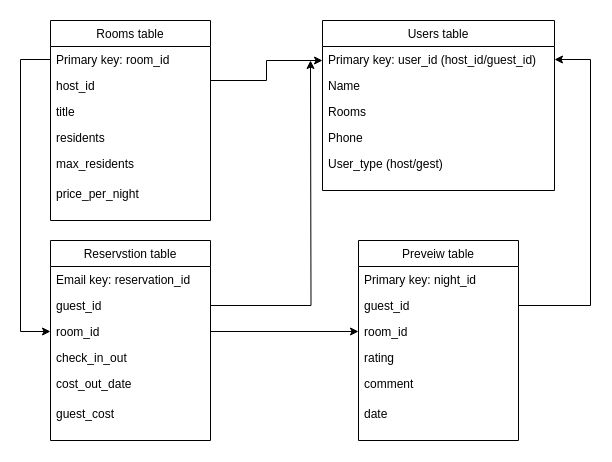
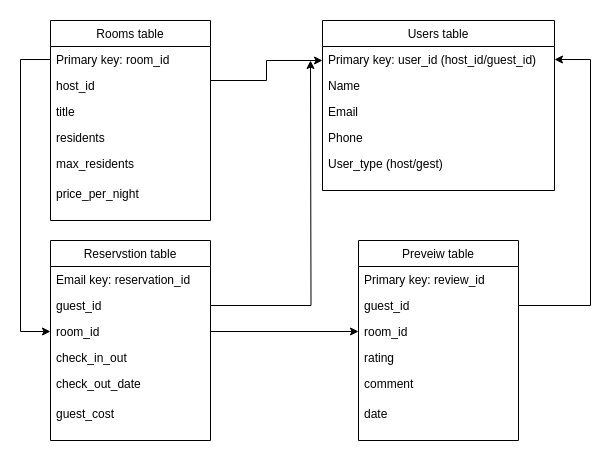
  <mxCell id="0" />
  <mxCell id="1" parent="0" />
  <mxCell id="2" value="Users table" style="swimlane;fontStyle=0;align=center;verticalAlign=top;childLayout=stackLayout;horizontal=1;startSize=26;horizontalStack=0;resizeParent=1;resizeLast=0;collapsible=1;marginBottom=0;rounded=0;shadow=0;strokeWidth=1;" parent="1" vertex="1"><mxGeometry x="322" y="20" width="232" height="170" as="geometry"><mxRectangle x="508" y="120" width="160" height="26" as="alternateBounds" /></mxGeometry></mxCell>
  <mxCell id="3" value="Primary key: user_id (host_id/guest_id)" style="text;align=left;verticalAlign=top;spacingLeft=4;spacingRight=4;overflow=hidden;rotatable=0;points=[[0,0.5],[1,0.5]];portConstraint=eastwest;" parent="2" vertex="1"><mxGeometry y="26" width="232" height="26" as="geometry" /></mxCell>
  <mxCell id="4" value="Name" style="text;align=left;verticalAlign=top;spacingLeft=4;spacingRight=4;overflow=hidden;rotatable=0;points=[[0,0.5],[1,0.5]];portConstraint=eastwest;rounded=0;shadow=0;html=0;" parent="2" vertex="1"><mxGeometry y="52" width="232" height="26" as="geometry" /></mxCell>
- <mxCell id="5" value="Rooms" style="text;align=left;verticalAlign=top;spacingLeft=4;spacingRight=4;overflow=hidden;rotatable=0;points=[[0,0.5],[1,0.5]];portConstraint=eastwest;rounded=0;shadow=0;html=0;" parent="2" vertex="1"><mxGeometry y="78" width="232" height="26" as="geometry" /></mxCell>
+ <mxCell id="5" value="Email" style="text;align=left;verticalAlign=top;spacingLeft=4;spacingRight=4;overflow=hidden;rotatable=0;points=[[0,0.5],[1,0.5]];portConstraint=eastwest;rounded=0;shadow=0;html=0;" parent="2" vertex="1"><mxGeometry y="78" width="232" height="26" as="geometry" /></mxCell>
  <mxCell id="6" value="Phone" style="text;align=left;verticalAlign=top;spacingLeft=4;spacingRight=4;overflow=hidden;rotatable=0;points=[[0,0.5],[1,0.5]];portConstraint=eastwest;rounded=0;shadow=0;html=0;" parent="2" vertex="1"><mxGeometry y="104" width="232" height="26" as="geometry" /></mxCell>
  <mxCell id="7" value="User_type (host/gest)" style="text;align=left;verticalAlign=top;spacingLeft=4;spacingRight=4;overflow=hidden;rotatable=0;points=[[0,0.5],[1,0.5]];portConstraint=eastwest;rounded=0;shadow=0;html=0;" parent="2" vertex="1"><mxGeometry y="130" width="232" height="26" as="geometry" /></mxCell>
  <mxCell id="8" value="Rooms table" style="swimlane;fontStyle=0;align=center;verticalAlign=top;childLayout=stackLayout;horizontal=1;startSize=26;horizontalStack=0;resizeParent=1;resizeLast=0;collapsible=1;marginBottom=0;rounded=0;shadow=0;strokeWidth=1;" vertex="1" parent="1"><mxGeometry x="50" y="20" width="160" height="200" as="geometry"><mxRectangle x="508" y="120" width="160" height="26" as="alternateBounds" /></mxGeometry></mxCell>
  <mxCell id="9" value="Primary key: room_id" style="text;align=left;verticalAlign=top;spacingLeft=4;spacingRight=4;overflow=hidden;rotatable=0;points=[[0,0.5],[1,0.5]];portConstraint=eastwest;" vertex="1" parent="8"><mxGeometry y="26" width="160" height="26" as="geometry" /></mxCell>
  <mxCell id="10" value="host_id" style="text;align=left;verticalAlign=top;spacingLeft=4;spacingRight=4;overflow=hidden;rotatable=0;points=[[0,0.5],[1,0.5]];portConstraint=eastwest;rounded=0;shadow=0;html=0;" vertex="1" parent="8"><mxGeometry y="52" width="160" height="26" as="geometry" /></mxCell>
  <mxCell id="11" value="title" style="text;align=left;verticalAlign=top;spacingLeft=4;spacingRight=4;overflow=hidden;rotatable=0;points=[[0,0.5],[1,0.5]];portConstraint=eastwest;rounded=0;shadow=0;html=0;" vertex="1" parent="8"><mxGeometry y="78" width="160" height="26" as="geometry" /></mxCell>
  <mxCell id="12" value="residents" style="text;align=left;verticalAlign=top;spacingLeft=4;spacingRight=4;overflow=hidden;rotatable=0;points=[[0,0.5],[1,0.5]];portConstraint=eastwest;rounded=0;shadow=0;html=0;" vertex="1" parent="8"><mxGeometry y="104" width="160" height="26" as="geometry" /></mxCell>
  <mxCell id="13" value="max_residents" style="text;align=left;verticalAlign=top;spacingLeft=4;spacingRight=4;overflow=hidden;rotatable=0;points=[[0,0.5],[1,0.5]];portConstraint=eastwest;rounded=0;shadow=0;html=0;" vertex="1" parent="8"><mxGeometry y="130" width="160" height="30" as="geometry" /></mxCell>
  <mxCell id="14" value="price_per_night" style="text;align=left;verticalAlign=top;spacingLeft=4;spacingRight=4;overflow=hidden;rotatable=0;points=[[0,0.5],[1,0.5]];portConstraint=eastwest;rounded=0;shadow=0;html=0;" vertex="1" parent="8"><mxGeometry y="160" width="160" height="26" as="geometry" /></mxCell>
  <mxCell id="15" value="Reservstion table" style="swimlane;fontStyle=0;align=center;verticalAlign=top;childLayout=stackLayout;horizontal=1;startSize=26;horizontalStack=0;resizeParent=1;resizeLast=0;collapsible=1;marginBottom=0;rounded=0;shadow=0;strokeWidth=1;" vertex="1" parent="1"><mxGeometry x="50" y="240" width="160" height="200" as="geometry"><mxRectangle x="508" y="120" width="160" height="26" as="alternateBounds" /></mxGeometry></mxCell>
  <mxCell id="16" value="Email key: reservation_id" style="text;align=left;verticalAlign=top;spacingLeft=4;spacingRight=4;overflow=hidden;rotatable=0;points=[[0,0.5],[1,0.5]];portConstraint=eastwest;" vertex="1" parent="15"><mxGeometry y="26" width="160" height="26" as="geometry" /></mxCell>
  <mxCell id="17" style="edgeStyle=orthogonalEdgeStyle;rounded=0;orthogonalLoop=1;jettySize=auto;html=1;exitX=1;exitY=0.5;exitDx=0;exitDy=0;" edge="1" parent="15" source="18"><mxGeometry relative="1" as="geometry"><mxPoint x="260" y="-180" as="targetPoint" /></mxGeometry></mxCell>
  <mxCell id="18" value="guest_id" style="text;align=left;verticalAlign=top;spacingLeft=4;spacingRight=4;overflow=hidden;rotatable=0;points=[[0,0.5],[1,0.5]];portConstraint=eastwest;rounded=0;shadow=0;html=0;" vertex="1" parent="15"><mxGeometry y="52" width="160" height="26" as="geometry" /></mxCell>
  <mxCell id="19" value="room_id" style="text;align=left;verticalAlign=top;spacingLeft=4;spacingRight=4;overflow=hidden;rotatable=0;points=[[0,0.5],[1,0.5]];portConstraint=eastwest;rounded=0;shadow=0;html=0;" vertex="1" parent="15"><mxGeometry y="78" width="160" height="26" as="geometry" /></mxCell>
  <mxCell id="20" value="check_in_out" style="text;align=left;verticalAlign=top;spacingLeft=4;spacingRight=4;overflow=hidden;rotatable=0;points=[[0,0.5],[1,0.5]];portConstraint=eastwest;rounded=0;shadow=0;html=0;" vertex="1" parent="15"><mxGeometry y="104" width="160" height="26" as="geometry" /></mxCell>
- <mxCell id="21" value="cost_out_date" style="text;align=left;verticalAlign=top;spacingLeft=4;spacingRight=4;overflow=hidden;rotatable=0;points=[[0,0.5],[1,0.5]];portConstraint=eastwest;rounded=0;shadow=0;html=0;" vertex="1" parent="15"><mxGeometry y="130" width="160" height="30" as="geometry" /></mxCell>
+ <mxCell id="21" value="check_out_date" style="text;align=left;verticalAlign=top;spacingLeft=4;spacingRight=4;overflow=hidden;rotatable=0;points=[[0,0.5],[1,0.5]];portConstraint=eastwest;rounded=0;shadow=0;html=0;" vertex="1" parent="15"><mxGeometry y="130" width="160" height="30" as="geometry" /></mxCell>
  <mxCell id="22" value="guest_cost" style="text;align=left;verticalAlign=top;spacingLeft=4;spacingRight=4;overflow=hidden;rotatable=0;points=[[0,0.5],[1,0.5]];portConstraint=eastwest;rounded=0;shadow=0;html=0;" vertex="1" parent="15"><mxGeometry y="160" width="160" height="26" as="geometry" /></mxCell>
  <mxCell id="23" style="edgeStyle=orthogonalEdgeStyle;rounded=0;orthogonalLoop=1;jettySize=auto;html=1;exitX=1;exitY=0.5;exitDx=0;exitDy=0;" edge="1" parent="15"><mxGeometry relative="1" as="geometry"><mxPoint x="160" y="-145" as="sourcePoint" /><mxPoint x="272" y="-180" as="targetPoint" /><Array as="points"><mxPoint x="160" y="-160" /><mxPoint x="216" y="-160" /><mxPoint x="216" y="-180" /></Array></mxGeometry></mxCell>
  <mxCell id="24" value="Preveiw table" style="swimlane;fontStyle=0;align=center;verticalAlign=top;childLayout=stackLayout;horizontal=1;startSize=26;horizontalStack=0;resizeParent=1;resizeLast=0;collapsible=1;marginBottom=0;rounded=0;shadow=0;strokeWidth=1;" vertex="1" parent="1"><mxGeometry x="358" y="240" width="160" height="200" as="geometry"><mxRectangle x="508" y="120" width="160" height="26" as="alternateBounds" /></mxGeometry></mxCell>
- <mxCell id="25" value="Primary key: night_id" style="text;align=left;verticalAlign=top;spacingLeft=4;spacingRight=4;overflow=hidden;rotatable=0;points=[[0,0.5],[1,0.5]];portConstraint=eastwest;" vertex="1" parent="24"><mxGeometry y="26" width="160" height="26" as="geometry" /></mxCell>
+ <mxCell id="25" value="Primary key: review_id" style="text;align=left;verticalAlign=top;spacingLeft=4;spacingRight=4;overflow=hidden;rotatable=0;points=[[0,0.5],[1,0.5]];portConstraint=eastwest;" vertex="1" parent="24"><mxGeometry y="26" width="160" height="26" as="geometry" /></mxCell>
  <mxCell id="26" value="guest_id" style="text;align=left;verticalAlign=top;spacingLeft=4;spacingRight=4;overflow=hidden;rotatable=0;points=[[0,0.5],[1,0.5]];portConstraint=eastwest;rounded=0;shadow=0;html=0;" vertex="1" parent="24"><mxGeometry y="52" width="160" height="26" as="geometry" /></mxCell>
  <mxCell id="27" value="room_id" style="text;align=left;verticalAlign=top;spacingLeft=4;spacingRight=4;overflow=hidden;rotatable=0;points=[[0,0.5],[1,0.5]];portConstraint=eastwest;rounded=0;shadow=0;html=0;" vertex="1" parent="24"><mxGeometry y="78" width="160" height="26" as="geometry" /></mxCell>
  <mxCell id="28" value="rating" style="text;align=left;verticalAlign=top;spacingLeft=4;spacingRight=4;overflow=hidden;rotatable=0;points=[[0,0.5],[1,0.5]];portConstraint=eastwest;rounded=0;shadow=0;html=0;" vertex="1" parent="24"><mxGeometry y="104" width="160" height="26" as="geometry" /></mxCell>
  <mxCell id="29" value="comment" style="text;align=left;verticalAlign=top;spacingLeft=4;spacingRight=4;overflow=hidden;rotatable=0;points=[[0,0.5],[1,0.5]];portConstraint=eastwest;rounded=0;shadow=0;html=0;" vertex="1" parent="24"><mxGeometry y="130" width="160" height="30" as="geometry" /></mxCell>
  <mxCell id="30" value="date" style="text;align=left;verticalAlign=top;spacingLeft=4;spacingRight=4;overflow=hidden;rotatable=0;points=[[0,0.5],[1,0.5]];portConstraint=eastwest;rounded=0;shadow=0;html=0;" vertex="1" parent="24"><mxGeometry y="160" width="160" height="26" as="geometry" /></mxCell>
  <mxCell id="31" style="edgeStyle=orthogonalEdgeStyle;rounded=0;orthogonalLoop=1;jettySize=auto;html=1;exitX=0;exitY=0.5;exitDx=0;exitDy=0;" edge="1" parent="1" source="9" target="19"><mxGeometry relative="1" as="geometry"><Array as="points"><mxPoint x="20" y="59" /><mxPoint x="20" y="331" /></Array></mxGeometry></mxCell>
  <mxCell id="32" style="edgeStyle=orthogonalEdgeStyle;rounded=0;orthogonalLoop=1;jettySize=auto;html=1;exitX=1;exitY=0.5;exitDx=0;exitDy=0;entryX=0;entryY=0.5;entryDx=0;entryDy=0;" edge="1" parent="1" source="19" target="27"><mxGeometry relative="1" as="geometry" /></mxCell>
  <mxCell id="33" style="edgeStyle=orthogonalEdgeStyle;rounded=0;orthogonalLoop=1;jettySize=auto;html=1;exitX=1;exitY=0.5;exitDx=0;exitDy=0;entryX=1;entryY=0.5;entryDx=0;entryDy=0;" edge="1" parent="1" source="26" target="3"><mxGeometry relative="1" as="geometry"><Array as="points"><mxPoint x="590" y="305" /><mxPoint x="590" y="59" /></Array></mxGeometry></mxCell>
